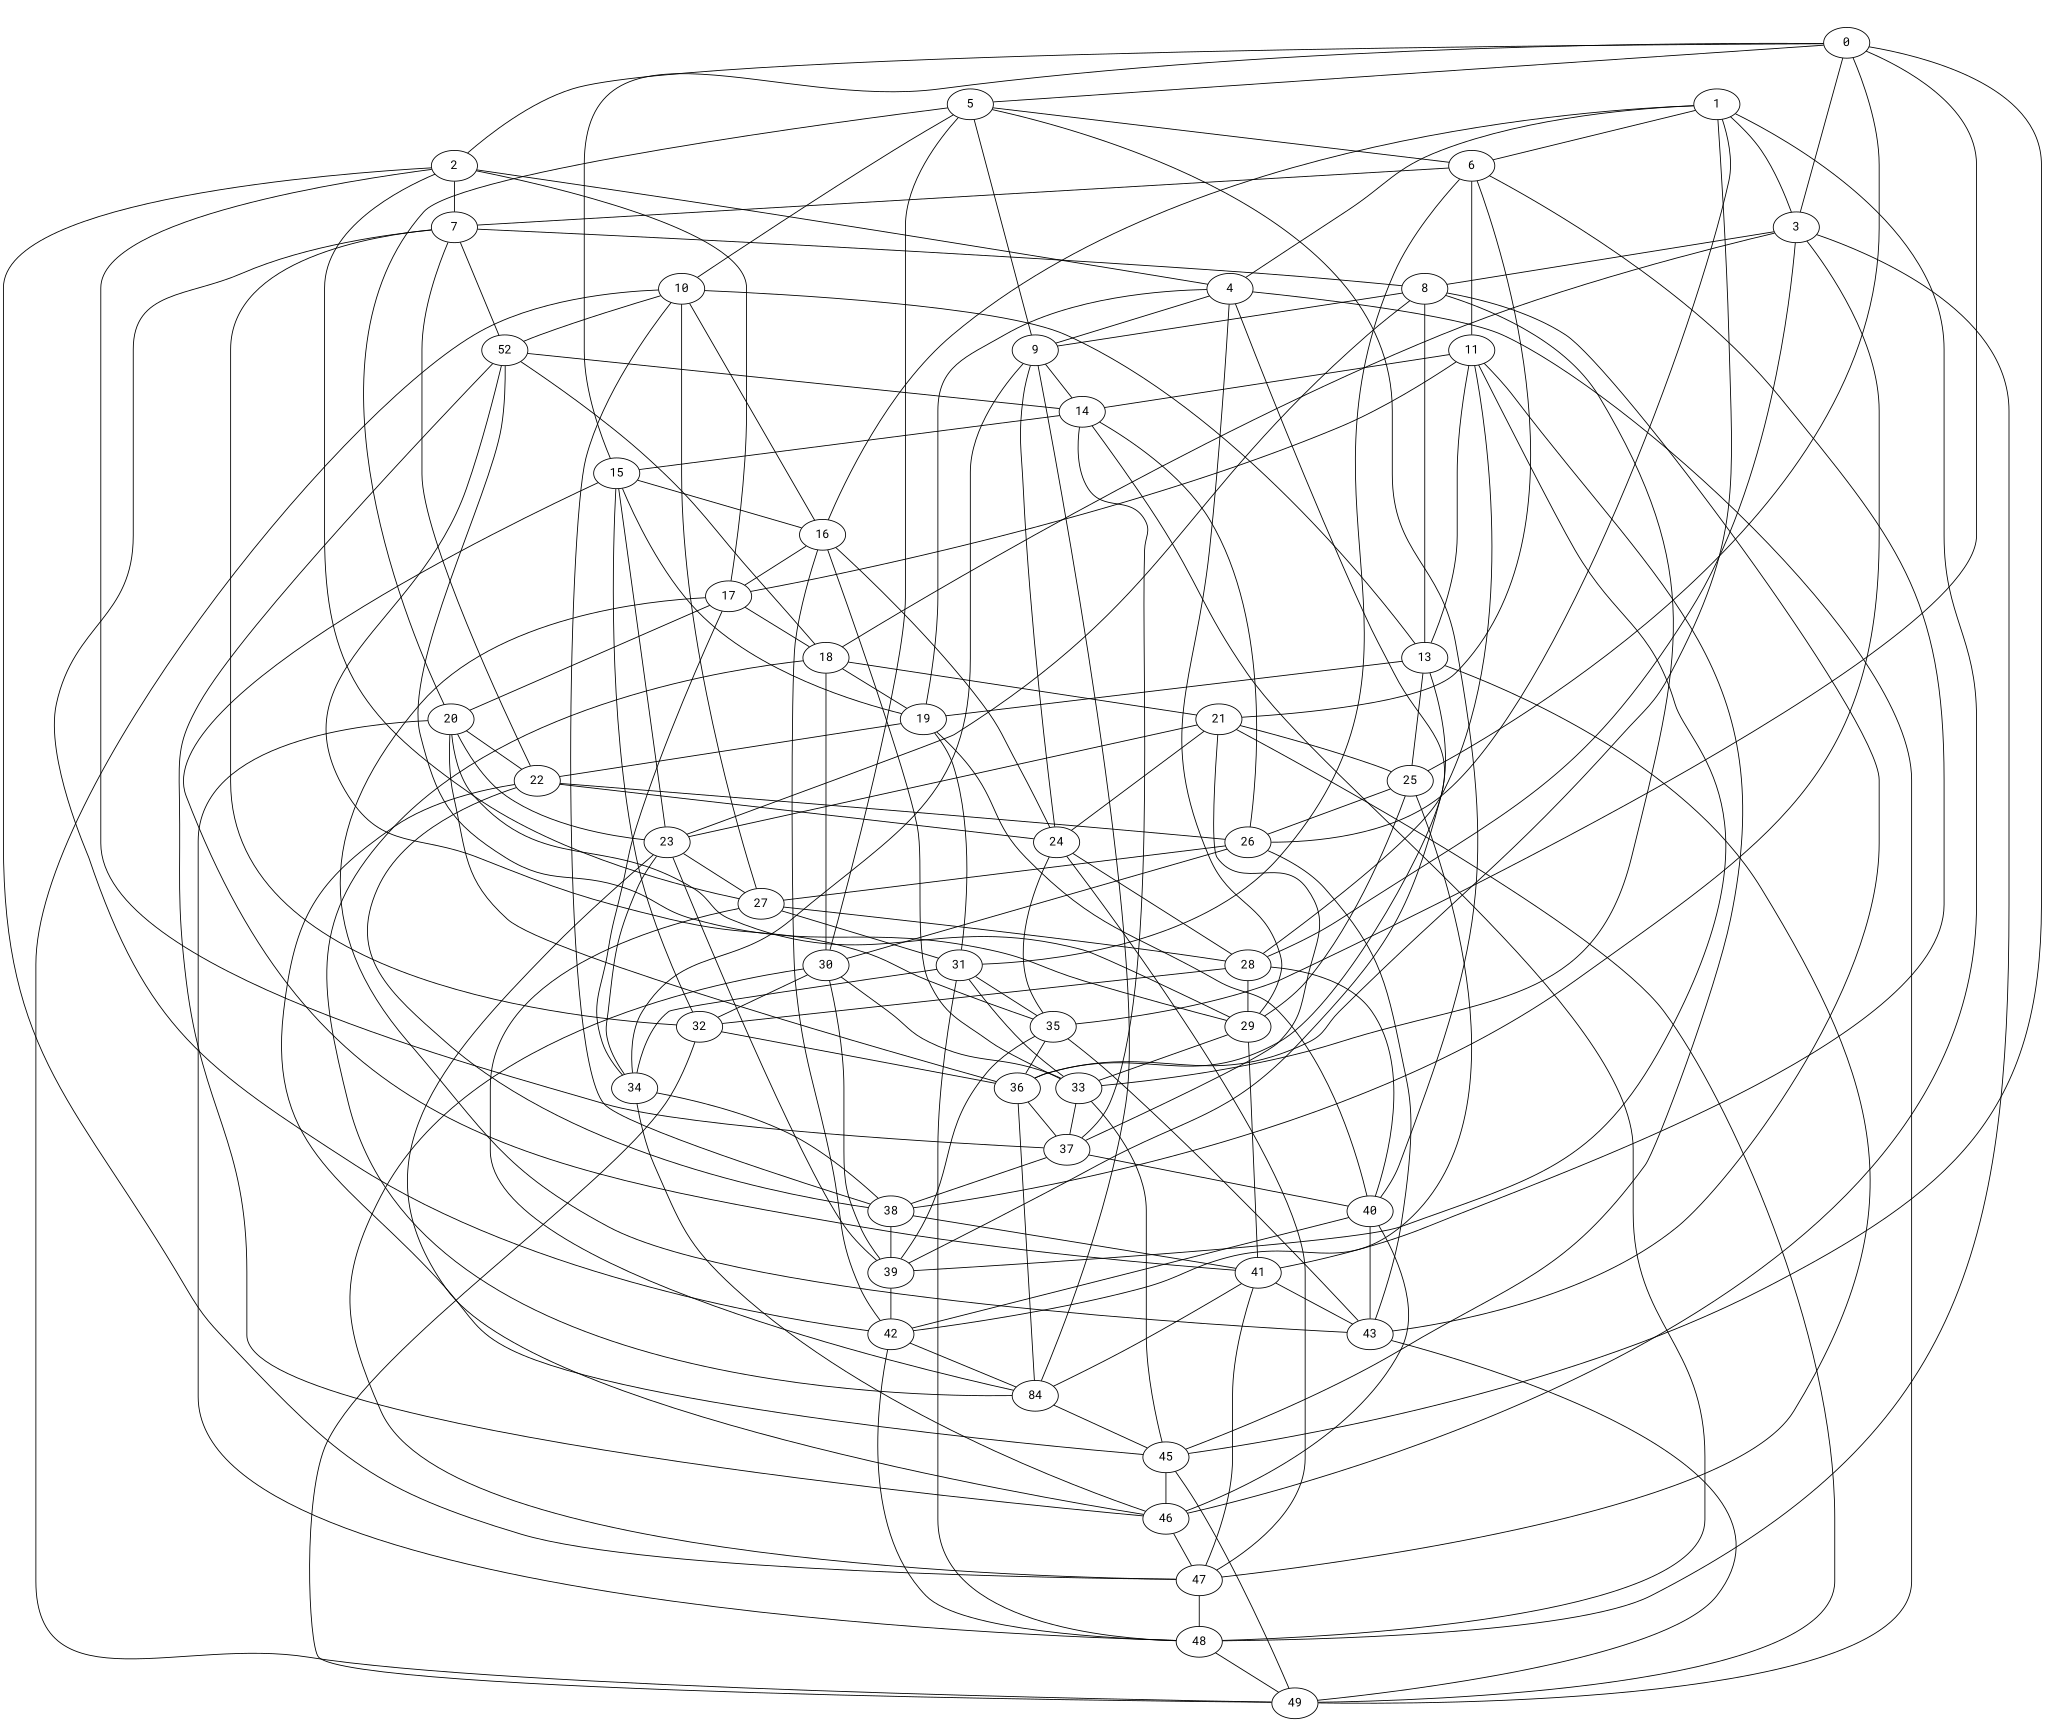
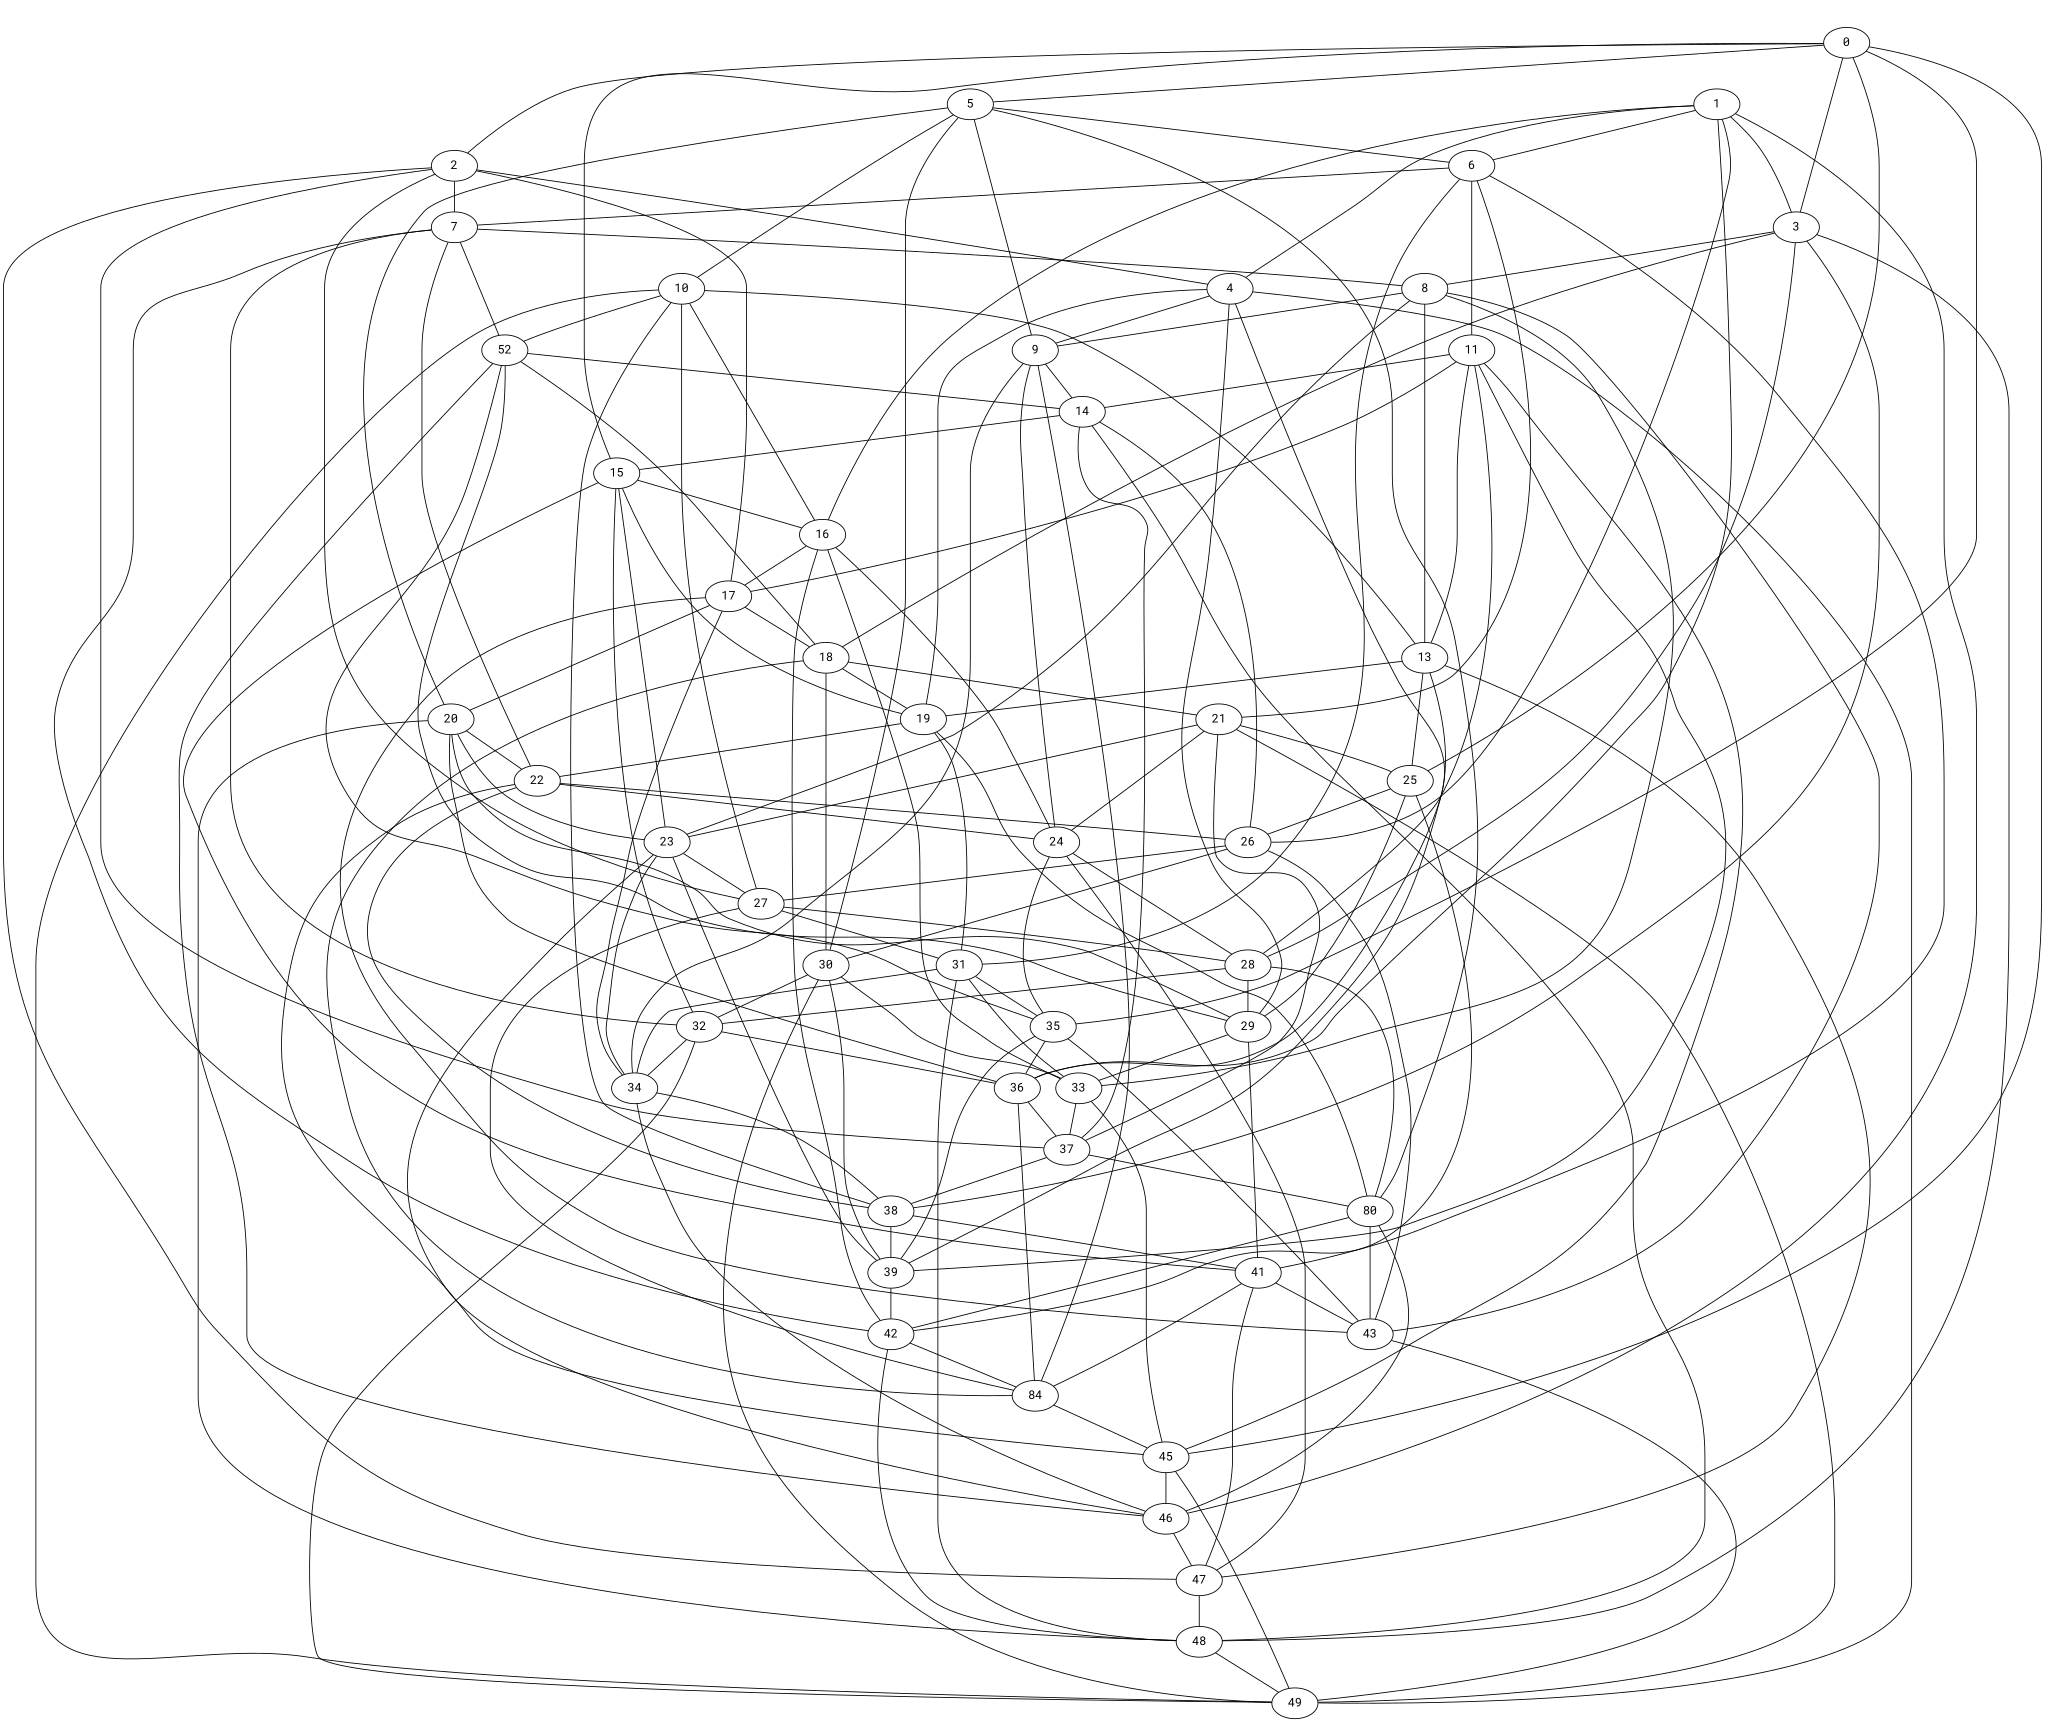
  graph {
    fontname="Roboto Mono"
    node [fontname="Roboto Mono"]
    edge [fontname="Roboto Mono"]
    0
    2
    3
    5
    15
    25
    35
    45
    4
    7
    17
    27
    37
    47
    8
    18
    28
    38
    48
    6
    9
    10
    20
    30
-   40
+   40 [label=80]
    16
    19
    41
    32
    23
    26
    29
    42
    36
    39
    43
    46
    49
    n39 [label=52]
    22
    34
    31
    n43 [label=84]
    33
    13
    21
    11
    24
    14
    1
    0 -- 2
    0 -- 3
    0 -- 5
    0 -- 15
    0 -- 25
    0 -- 35
    0 -- 45
    2 -- 4
    2 -- 7
    2 -- 17
    2 -- 27
    2 -- 37
    2 -- 47
    3 -- 8
    3 -- 18
    3 -- 28
    3 -- 38
    3 -- 48
    5 -- 6
    5 -- 9
    5 -- 10
    5 -- 20
    5 -- 30
    5 -- 40
    15 -- 16
    15 -- 19
    15 -- 41
    15 -- 32
    15 -- 23
    25 -- 26
    25 -- 29
    25 -- 42
    35 -- 36
    35 -- 39
    35 -- 43
    45 -- 46
    45 -- 49
    4 -- 9
    4 -- 19
    4 -- 29
    4 -- 39
    4 -- 49
    7 -- 8
    7 -- 32
    7 -- 42
    7 -- n39
    7 -- 22
    17 -- 18
    17 -- 20
    17 -- 43
    17 -- 34
    27 -- 28
    27 -- 31
    27 -- n43
    37 -- 38
    37 -- 40
    47 -- 48
    8 -- 9
    8 -- 23
    8 -- 43
    8 -- 33
    8 -- 13
    18 -- 30
    18 -- 19
    18 -- n43
    18 -- 21
    28 -- 40
    28 -- 32
    28 -- 29
    38 -- 41
    38 -- 39
    48 -- 49
    6 -- 7
    6 -- 41
    6 -- 31
    6 -- 21
    6 -- 11
    9 -- 34
    9 -- n43
    9 -- 24
    9 -- 14
    10 -- 27
    10 -- 38
    10 -- 16
    10 -- 49
    10 -- n39
    10 -- 13
    20 -- 48
    20 -- 23
    20 -- 29
    20 -- 36
    20 -- 22
-   30 -- 47
+   30 -- 49
    30 -- 32
    30 -- 39
    30 -- 33
    40 -- 42
    40 -- 43
    40 -- 46
    16 -- 17
    16 -- 42
    16 -- 33
    16 -- 24
    19 -- 40
    19 -- 22
    19 -- 31
    41 -- 47
    41 -- 43
    41 -- n43
    32 -- 36
    32 -- 49
+   32 -- 34
    23 -- 27
    23 -- 39
    23 -- 46
    23 -- 34
    26 -- 27
    26 -- 30
    26 -- 43
    29 -- 41
    29 -- 33
    42 -- 48
    42 -- n43
    36 -- 37
    36 -- n43
    39 -- 42
    43 -- 49
    46 -- 47
    n39 -- 35
    n39 -- 18
    n39 -- 29
    n39 -- 46
    n39 -- 14
    22 -- 45
    22 -- 38
    22 -- 26
    22 -- 24
    34 -- 38
    34 -- 46
    31 -- 35
    31 -- 48
    31 -- 34
    31 -- 33
    n43 -- 45
    33 -- 45
    33 -- 37
    13 -- 25
    13 -- 47
    13 -- 19
    13 -- 36
    21 -- 25
    21 -- 37
    21 -- 23
    21 -- 49
    21 -- 24
    11 -- 45
    11 -- 17
    11 -- 28
    11 -- 39
    11 -- 13
    11 -- 14
    24 -- 35
    24 -- 47
    24 -- 28
    14 -- 15
    14 -- 37
    14 -- 48
    14 -- 26
    1 -- 3
    1 -- 4
    1 -- 6
    1 -- 16
    1 -- 26
    1 -- 36
    1 -- 46
  }
